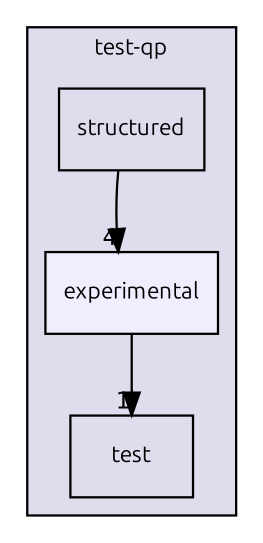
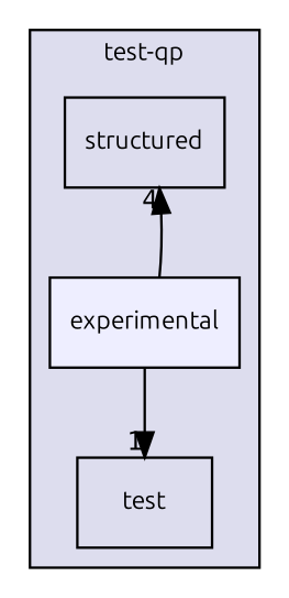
  digraph {
    compound=true
    fontname=Ubuntu
    node [fontname=Ubuntu fontsize=10 shape=box]
    edge [fontname=Ubuntu labeldistance=1.5 labelfontname=Helvetica labelfontsize=10]
    n1 [label=structured]
    n2 [label=test]
    n3 [fillcolor="#eeeeff" label=experimental pencolor=black style=filled]
    subgraph cluster_1 {
      bgcolor="#ddddee"
      fontsize=10
      label="test-qp"
      pencolor=black
      n1
      n2
      n3
    }
-   n1 -> n3 [headlabel=4]
+   n3 -> n1 [headlabel=4]
    n3 -> n2 [headlabel=1]
  }
